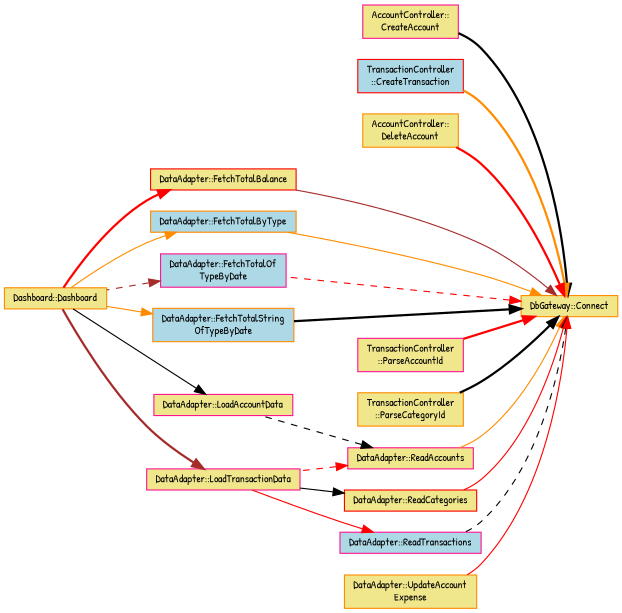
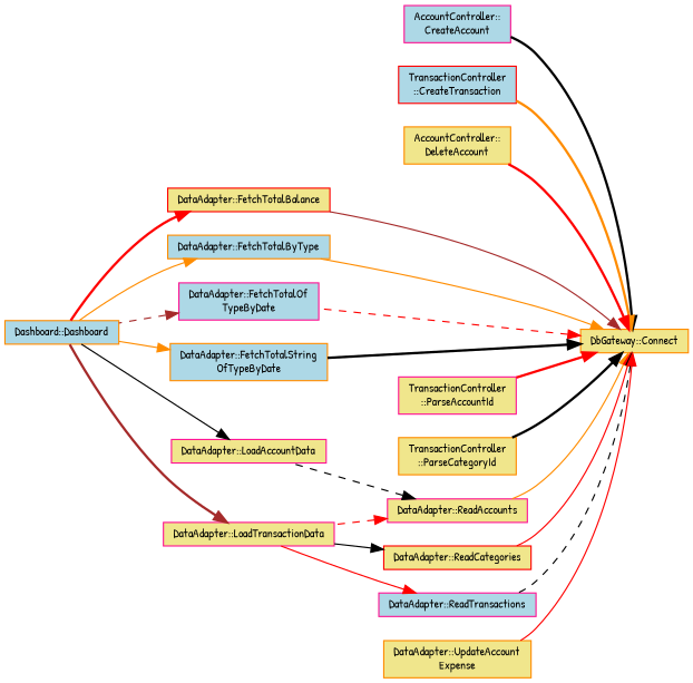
  digraph {
    fontname="Patrick Hand"
    rankdir=RL
    node [color=darkorange fillcolor=khaki fontname="Patrick Hand" fontsize=10 shape=record style=filled]
    edge [color=red dir=back fontname="Patrick Hand" fontsize=10 labelfontname=Helvetica labelfontsize=10 style=solid]
    n1 [fontcolor=black height=0.2 label="DbGateway::Connect" width=0.4]
-   n2 [color=deeppink height=0.2 label="AccountController::\lCreateAccount" width=0.4]
+   n2 [color=deeppink fillcolor=lightblue height=0.2 label="AccountController::\lCreateAccount" width=0.4]
    n3 [color=red fillcolor=lightblue height=0.2 label="TransactionController\l::CreateTransaction" width=0.4]
    n4 [height=0.2 label="AccountController::\lDeleteAccount" width=0.4]
    n5 [color=red height=0.2 label="DataAdapter::FetchTotalBalance" width=0.4]
    n6 [fillcolor=lightblue height=0.2 label="DataAdapter::FetchTotalByType" width=0.4]
    n7 [color=deeppink fillcolor=lightblue height=0.2 label="DataAdapter::FetchTotalOf\lTypeByDate" width=0.4]
    n8 [fillcolor=lightblue height=0.2 label="DataAdapter::FetchTotalString\lOfTypeByDate" width=0.4]
    n9 [color=deeppink height=0.2 label="TransactionController\l::ParseAccountId" width=0.4]
    n10 [height=0.2 label="TransactionController\l::ParseCategoryId" width=0.4]
    n11 [color=deeppink height=0.2 label="DataAdapter::ReadAccounts" width=0.4]
    n12 [color=red height=0.2 label="DataAdapter::ReadCategories" width=0.4]
    n13 [color=deeppink fillcolor=lightblue height=0.2 label="DataAdapter::ReadTransactions" width=0.4]
    n14 [height=0.2 label="DataAdapter::UpdateAccount\lExpense" width=0.4]
-   n15 [height=0.2 label="Dashboard::Dashboard" width=0.4]
+   n15 [fillcolor=lightblue height=0.2 label="Dashboard::Dashboard" width=0.4]
    n16 [color=deeppink height=0.2 label="DataAdapter::LoadAccountData" width=0.4]
    n17 [color=deeppink height=0.2 label="DataAdapter::LoadTransactionData" width=0.4]
    n1 -> n2 [color=black style=bold]
    n1 -> n3 [color=darkorange style=bold]
    n1 -> n4 [style=bold]
    n1 -> n5 [color=brown]
    n1 -> n6 [color=darkorange]
    n1 -> n7 [style=dashed]
    n1 -> n8 [color=black style=bold]
    n1 -> n9 [style=bold]
    n1 -> n10 [color=black style=bold]
    n1 -> n11 [color=darkorange]
    n1 -> n12
    n1 -> n13 [color=black style=dashed]
    n1 -> n14
    n5 -> n15 [style=bold]
    n6 -> n15 [color=darkorange]
    n7 -> n15 [color=brown style=dashed]
    n8 -> n15 [color=darkorange]
    n11 -> n16 [color=black style=dashed]
    n11 -> n17 [style=dashed]
    n12 -> n17 [color=black]
    n13 -> n17
    n16 -> n15 [color=black]
    n17 -> n15 [color=brown style=bold]
  }
